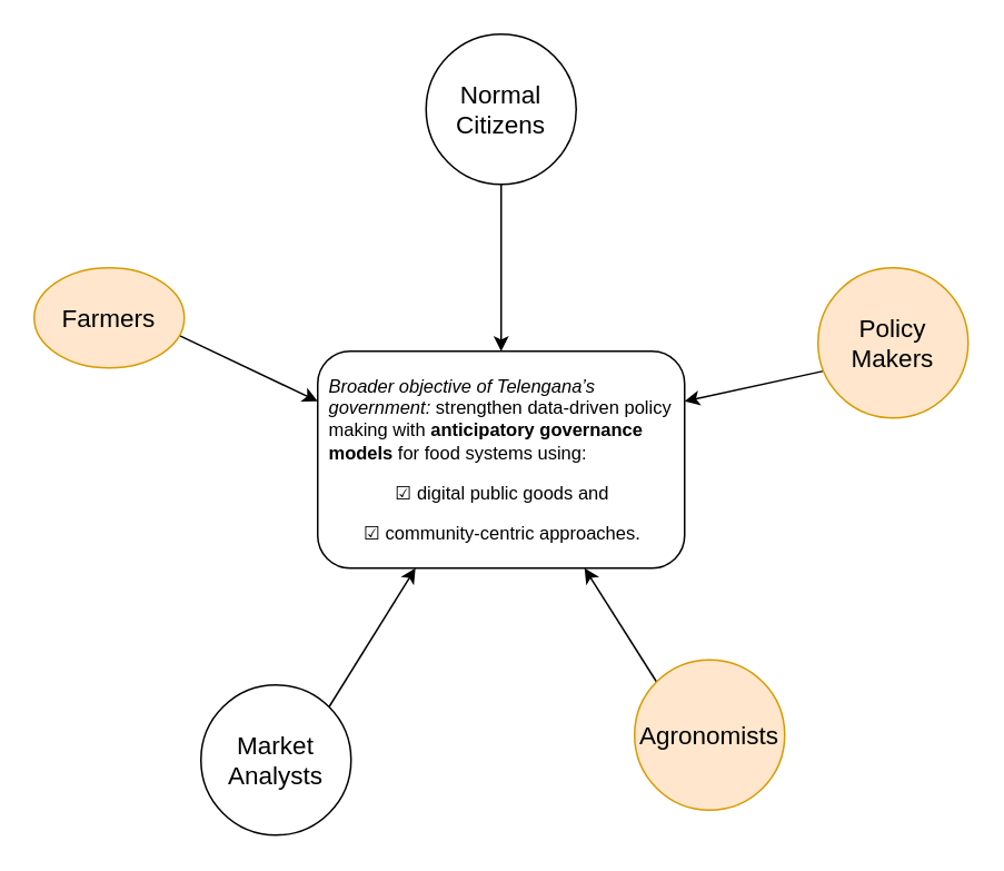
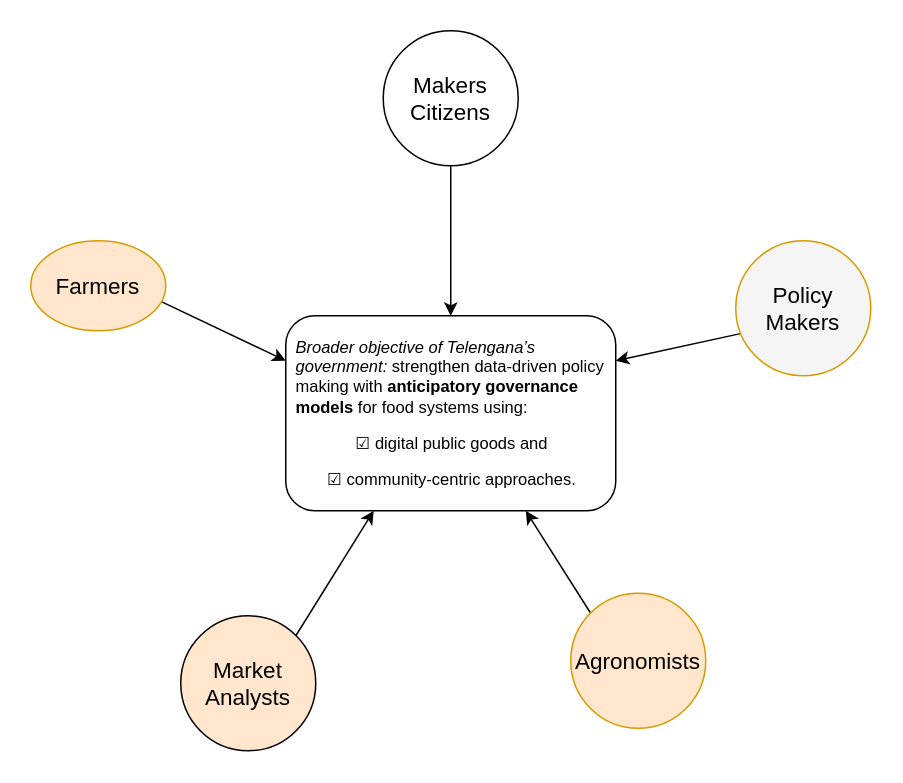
  <mxCell id="0" />
  <mxCell id="1" parent="0" />
  <mxCell id="2" style="edgeStyle=none;rounded=0;orthogonalLoop=1;jettySize=auto;html=1;exitX=1;exitY=0;exitDx=0;exitDy=0;" edge="1" parent="1" source="3"><mxGeometry relative="1" as="geometry"><mxPoint x="248.614" y="340.003" as="targetPoint" /></mxGeometry></mxCell>
- <mxCell id="3" value="&lt;font style=&quot;font-size: 15px&quot;&gt;Market Analysts&lt;/font&gt;" style="ellipse;whiteSpace=wrap;html=1;aspect=fixed;" vertex="1" parent="1"><mxGeometry x="120" y="410" width="90" height="90" as="geometry" /></mxCell>
+ <mxCell id="3" value="&lt;font style=&quot;font-size: 15px&quot;&gt;Market Analysts&lt;/font&gt;" style="ellipse;whiteSpace=wrap;html=1;aspect=fixed;fillColor=#ffe6cc;" vertex="1" parent="1"><mxGeometry x="120" y="410" width="90" height="90" as="geometry" /></mxCell>
  <mxCell id="4" style="edgeStyle=none;rounded=0;orthogonalLoop=1;jettySize=auto;html=1;exitX=0;exitY=0;exitDx=0;exitDy=0;" edge="1" parent="1" source="5"><mxGeometry relative="1" as="geometry"><mxPoint x="349.996" y="340.003" as="targetPoint" /></mxGeometry></mxCell>
  <mxCell id="5" value="&lt;font style=&quot;font-size: 15px&quot;&gt;Agronomists&lt;/font&gt;" style="ellipse;whiteSpace=wrap;html=1;aspect=fixed;fillColor=#ffe6cc;strokeColor=#d79b00;" vertex="1" parent="1"><mxGeometry x="380" y="395" width="90" height="90" as="geometry" /></mxCell>
  <mxCell id="6" style="edgeStyle=none;rounded=0;orthogonalLoop=1;jettySize=auto;html=1;exitX=0.035;exitY=0.688;exitDx=0;exitDy=0;exitPerimeter=0;" edge="1" parent="1" source="7"><mxGeometry relative="1" as="geometry"><mxPoint x="410" y="240" as="targetPoint" /></mxGeometry></mxCell>
- <mxCell id="7" value="&lt;div style=&quot;font-size: 15px&quot;&gt;&lt;font style=&quot;font-size: 15px&quot;&gt;Policy&lt;/font&gt;&lt;/div&gt;&lt;div style=&quot;font-size: 15px&quot;&gt;&lt;font style=&quot;font-size: 15px&quot;&gt;Makers&lt;/font&gt;&lt;/div&gt;" style="ellipse;whiteSpace=wrap;html=1;aspect=fixed;fillColor=#ffe6cc;strokeColor=#d79b00;" vertex="1" parent="1"><mxGeometry x="490" y="160" width="90" height="90" as="geometry" /></mxCell>
+ <mxCell id="7" value="&lt;div style=&quot;font-size: 15px&quot;&gt;&lt;font style=&quot;font-size: 15px&quot;&gt;Policy&lt;/font&gt;&lt;/div&gt;&lt;div style=&quot;font-size: 15px&quot;&gt;&lt;font style=&quot;font-size: 15px&quot;&gt;Makers&lt;/font&gt;&lt;/div&gt;" style="ellipse;whiteSpace=wrap;html=1;aspect=fixed;fillColor=#f5f5f5;strokeColor=#d79b00;" vertex="1" parent="1"><mxGeometry x="490" y="160" width="90" height="90" as="geometry" /></mxCell>
  <mxCell id="8" style="edgeStyle=none;rounded=0;orthogonalLoop=1;jettySize=auto;html=1;exitX=0.971;exitY=0.679;exitDx=0;exitDy=0;entryX=0;entryY=0.375;entryDx=0;entryDy=0;entryPerimeter=0;exitPerimeter=0;" edge="1" parent="1" source="9"><mxGeometry relative="1" as="geometry"><mxPoint x="190" y="240" as="targetPoint" /></mxGeometry></mxCell>
  <mxCell id="9" value="&lt;font style=&quot;font-size: 15px&quot;&gt;Farmers&lt;/font&gt;" style="ellipse;whiteSpace=wrap;html=1;aspect=fixed;fillColor=#ffe6cc;strokeColor=#d79b00;" vertex="1" parent="1"><mxGeometry x="20" y="160" width="90" height="60" as="geometry" /></mxCell>
  <mxCell id="10" style="rounded=0;orthogonalLoop=1;jettySize=auto;html=1;exitX=0.5;exitY=1;exitDx=0;exitDy=0;entryX=0.5;entryY=0;entryDx=0;entryDy=0;" edge="1" parent="1" source="11"><mxGeometry relative="1" as="geometry"><mxPoint x="300" y="210" as="targetPoint" /></mxGeometry></mxCell>
- <mxCell id="11" value="&lt;font style=&quot;font-size: 15px&quot;&gt;Normal Citizens&lt;/font&gt;" style="ellipse;whiteSpace=wrap;html=1;aspect=fixed;" vertex="1" parent="1"><mxGeometry x="255" y="20" width="90" height="90" as="geometry" /></mxCell>
+ <mxCell id="11" value="&lt;font style=&quot;font-size: 15px&quot;&gt;Makers Citizens&lt;/font&gt;" style="ellipse;whiteSpace=wrap;html=1;aspect=fixed;" vertex="1" parent="1"><mxGeometry x="255" y="20" width="90" height="90" as="geometry" /></mxCell>
  <mxCell id="12" value="&lt;div style=&quot;font-size: 11px&quot;&gt;&lt;p&gt;&lt;font style=&quot;font-size: 11px&quot;&gt;&lt;i&gt;Broader objective of &lt;/i&gt;&lt;span&gt;&lt;i&gt;Telengana’s government:&lt;/i&gt; strengthen data-driven policy making with&lt;b&gt; anticipatory governance models&lt;/b&gt; for food systems using: &lt;br&gt;&lt;/span&gt;&lt;/font&gt;&lt;/p&gt;&lt;p align=&quot;center&quot;&gt;&lt;font style=&quot;font-size: 11px&quot;&gt;&lt;span&gt;☑ digital public goods and &lt;br&gt;&lt;/span&gt;&lt;/font&gt;&lt;/p&gt;&lt;p align=&quot;center&quot;&gt;&lt;font style=&quot;font-size: 11px&quot;&gt;&lt;span&gt;☑ community-centric approaches.&lt;br&gt;&lt;/span&gt;&lt;/font&gt;&lt;/p&gt;&lt;/div&gt;&#09;" style="rounded=1;whiteSpace=wrap;html=1;align=left;spacingLeft=5;spacingRight=5;spacing=2;horizontal=1;spacingBottom=0;" vertex="1" parent="1"><mxGeometry x="190" y="210" width="220" height="130" as="geometry" /></mxCell>
